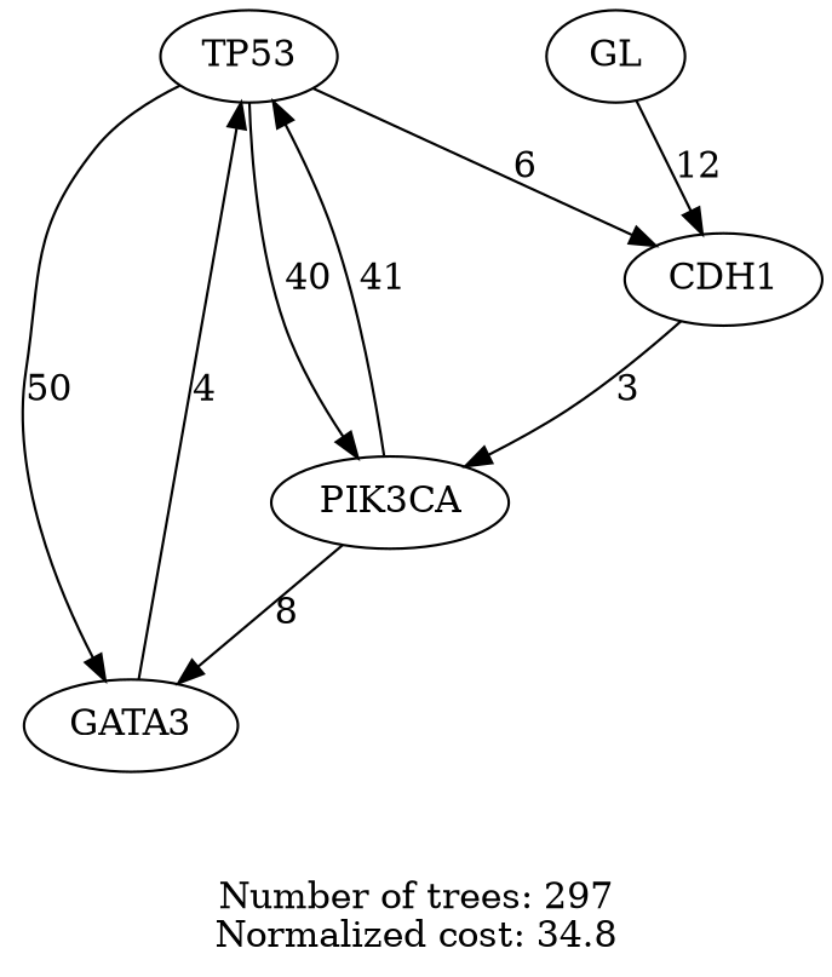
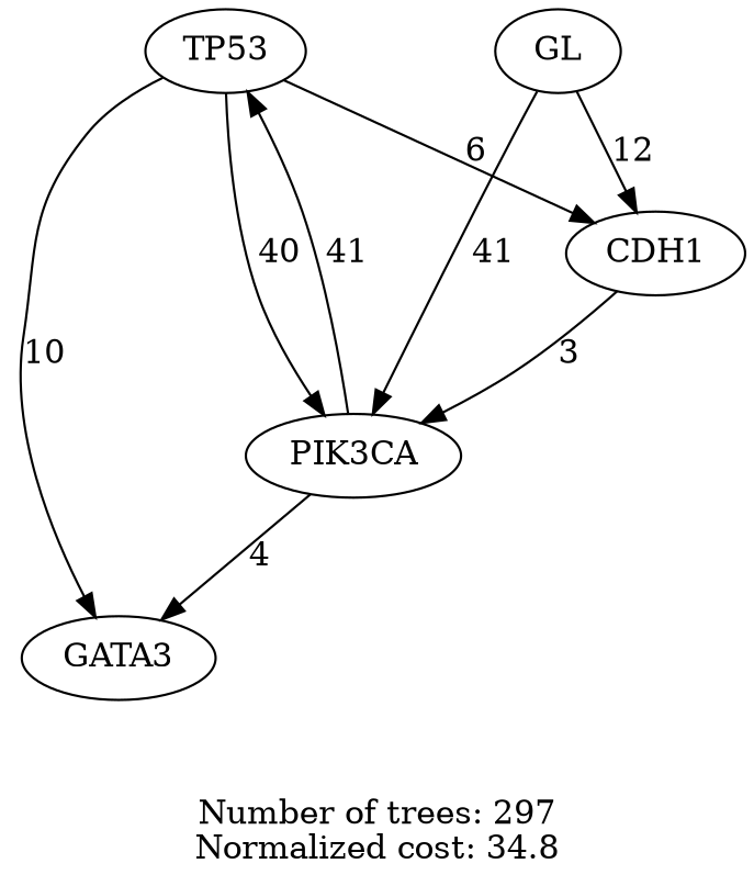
  digraph {
    label="Number of trees: 297\nNormalized cost: 34.8"
    n1 [label=TP53]
    n2 [label=PIK3CA]
    n3 [label=GATA3]
    n4 [label=CDH1]
    n5 [label=GL]
    n1 -> n2 [label=40]
-   n1 -> n3 [label=50]
+   n1 -> n3 [label=10]
    n1 -> n4 [label=6]
    n2 -> n1 [label=41]
-   n2 -> n3 [label=8]
-   n3 -> n1 [label=4]
+   n2 -> n3 [label=4]
    n4 -> n2 [label=3]
+   n5 -> n2 [label=41]
    n5 -> n4 [label=12]
  }
